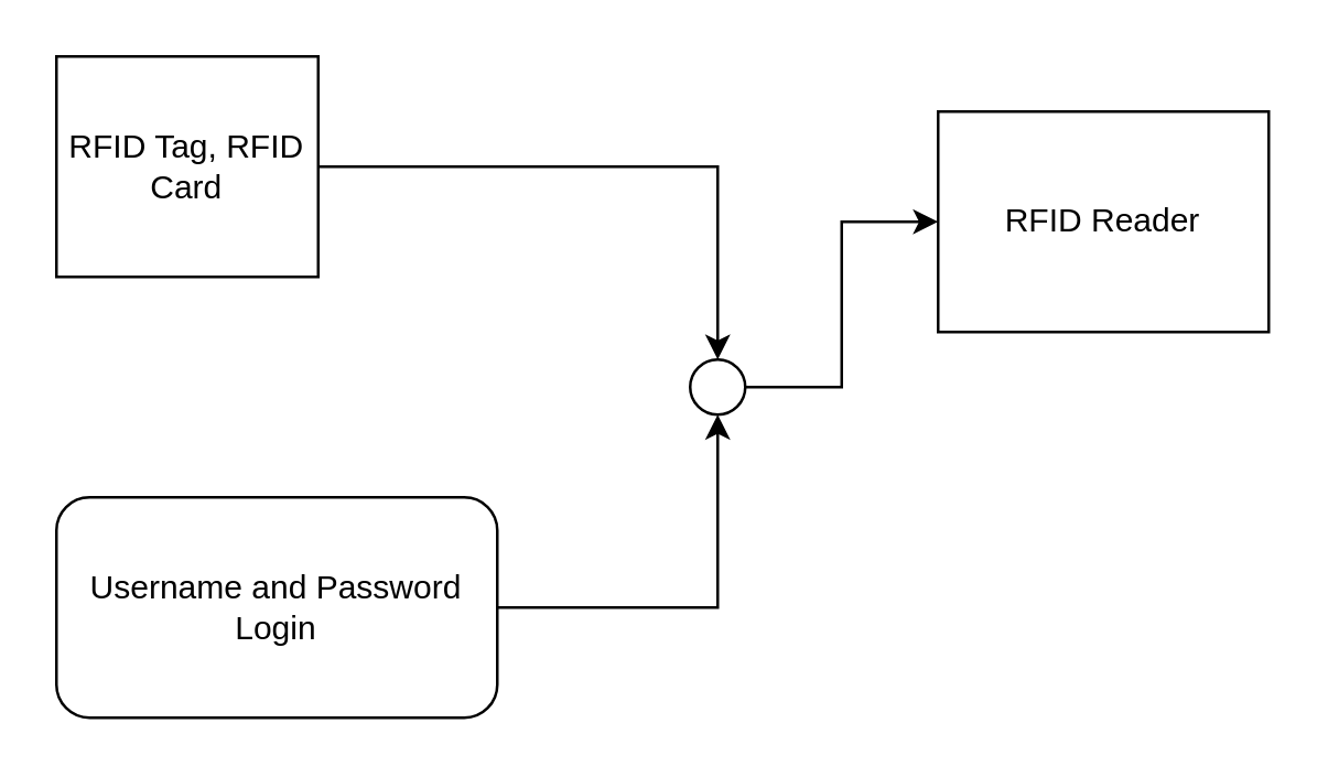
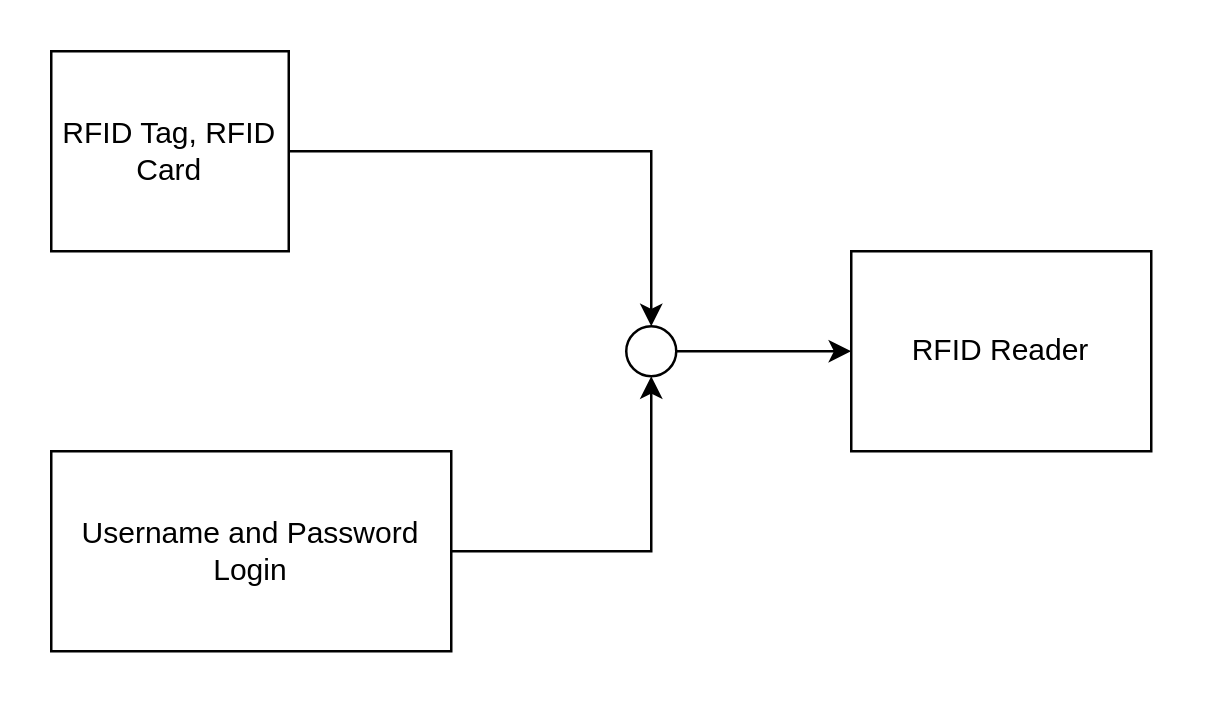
  <mxCell id="0" />
  <mxCell id="1" parent="0" />
  <mxCell id="2" style="edgeStyle=orthogonalEdgeStyle;rounded=0;orthogonalLoop=1;jettySize=auto;html=1;entryX=0.5;entryY=0;entryDx=0;entryDy=0;" parent="1" source="3" target="8" edge="1"><mxGeometry relative="1" as="geometry" /></mxCell>
  <mxCell id="3" value="RFID Tag, RFID Card" style="rounded=0;whiteSpace=wrap;html=1;" parent="1" vertex="1"><mxGeometry x="20" y="20" width="95" height="80" as="geometry" /></mxCell>
  <mxCell id="4" style="edgeStyle=orthogonalEdgeStyle;rounded=0;orthogonalLoop=1;jettySize=auto;html=1;entryX=0.5;entryY=1;entryDx=0;entryDy=0;" parent="1" source="5" target="8" edge="1"><mxGeometry relative="1" as="geometry" /></mxCell>
- <mxCell id="5" value="Username and Password&lt;br&gt;Login" style="whiteSpace=wrap;html=1;rounded=1;" parent="1" vertex="1"><mxGeometry x="20" y="180" width="160" height="80" as="geometry" /></mxCell>
- <mxCell id="6" value="RFID Reader" style="rounded=0;whiteSpace=wrap;html=1;" parent="1" vertex="1"><mxGeometry x="340" y="40" width="120" height="80" as="geometry" /></mxCell>
+ <mxCell id="5" value="Username and Password&lt;br&gt;Login" style="rounded=0;whiteSpace=wrap;html=1;" parent="1" vertex="1"><mxGeometry x="20" y="180" width="160" height="80" as="geometry" /></mxCell>
+ <mxCell id="6" value="RFID Reader" style="rounded=0;whiteSpace=wrap;html=1;" parent="1" vertex="1"><mxGeometry x="340" y="100" width="120" height="80" as="geometry" /></mxCell>
  <mxCell id="7" style="edgeStyle=orthogonalEdgeStyle;rounded=0;orthogonalLoop=1;jettySize=auto;html=1;entryX=0;entryY=0.5;entryDx=0;entryDy=0;" parent="1" source="8" target="6" edge="1"><mxGeometry relative="1" as="geometry" /></mxCell>
  <mxCell id="8" value="" style="ellipse;whiteSpace=wrap;html=1;aspect=fixed;" parent="1" vertex="1"><mxGeometry x="250" y="130" width="20" height="20" as="geometry" /></mxCell>
